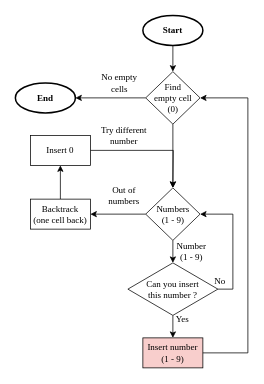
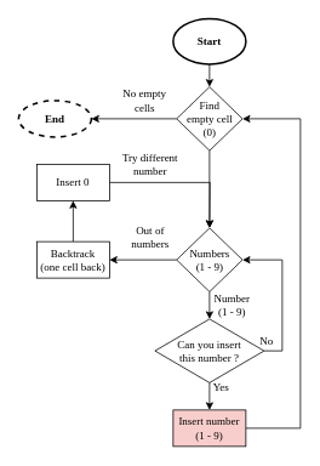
  <mxCell id="0" />
  <mxCell id="1" parent="0" />
- <mxCell id="2" value="Start" style="ellipse;whiteSpace=wrap;html=1;fontFamily=Times New Roman;fontStyle=1;strokeWidth=2;" vertex="1" parent="1"><mxGeometry x="190" y="20" width="80" height="40" as="geometry" /></mxCell>
+ <mxCell id="2" value="Start" style="ellipse;whiteSpace=wrap;html=1;fontFamily=Times New Roman;fontStyle=1;strokeWidth=2;" vertex="1" parent="1"><mxGeometry x="190" y="20" width="80" height="50" as="geometry" /></mxCell>
  <mxCell id="3" value="Insert number&lt;div&gt;(1 - 9)&lt;/div&gt;" style="rounded=0;whiteSpace=wrap;html=1;fontFamily=Times New Roman;fillColor=#f8cecc;" vertex="1" parent="1"><mxGeometry x="190" y="450" width="80" height="40" as="geometry" /></mxCell>
  <mxCell id="4" style="edgeStyle=orthogonalEdgeStyle;rounded=0;orthogonalLoop=1;jettySize=auto;html=1;exitX=0.5;exitY=1;exitDx=0;exitDy=0;entryX=0.5;entryY=0;entryDx=0;entryDy=0;" edge="1" parent="1" source="5" target="8"><mxGeometry relative="1" as="geometry" /></mxCell>
  <mxCell id="5" value="&lt;font face=&quot;Times New Roman&quot;&gt;Numbers&lt;/font&gt;&lt;div&gt;&lt;font face=&quot;Times New Roman&quot;&gt;(1 - 9)&lt;/font&gt;&lt;/div&gt;" style="rhombus;whiteSpace=wrap;html=1;" vertex="1" parent="1"><mxGeometry x="193.75" y="250" width="72.5" height="70" as="geometry" /></mxCell>
  <mxCell id="6" style="edgeStyle=orthogonalEdgeStyle;rounded=0;orthogonalLoop=1;jettySize=auto;html=1;exitX=0.5;exitY=1;exitDx=0;exitDy=0;entryX=0.5;entryY=0;entryDx=0;entryDy=0;" edge="1" parent="1" source="8" target="3"><mxGeometry relative="1" as="geometry" /></mxCell>
  <mxCell id="7" style="edgeStyle=orthogonalEdgeStyle;rounded=0;orthogonalLoop=1;jettySize=auto;html=1;exitX=1;exitY=0.5;exitDx=0;exitDy=0;entryX=1;entryY=0.5;entryDx=0;entryDy=0;" edge="1" parent="1" source="8" target="5"><mxGeometry relative="1" as="geometry" /></mxCell>
  <mxCell id="8" value="Can you insert&lt;br&gt;this number ?" style="rhombus;whiteSpace=wrap;html=1;fontFamily=Times New Roman;" vertex="1" parent="1"><mxGeometry x="170" y="350" width="120" height="70" as="geometry" /></mxCell>
  <mxCell id="9" value="" style="endArrow=classic;html=1;rounded=0;exitX=0.5;exitY=1;exitDx=0;exitDy=0;entryX=0.5;entryY=0;entryDx=0;entryDy=0;" edge="1" parent="1" source="2" target="24"><mxGeometry width="50" height="50" relative="1" as="geometry"><mxPoint x="313.75" y="70" as="sourcePoint" /><mxPoint x="233.75" y="80" as="targetPoint" /></mxGeometry></mxCell>
  <mxCell id="10" value="" style="endArrow=classic;html=1;rounded=0;exitX=0.5;exitY=1;exitDx=0;exitDy=0;entryX=0.5;entryY=0;entryDx=0;entryDy=0;" edge="1" parent="1" source="24" target="5"><mxGeometry width="50" height="50" relative="1" as="geometry"><mxPoint x="230" y="150" as="sourcePoint" /><mxPoint x="229.71" y="270" as="targetPoint" /></mxGeometry></mxCell>
  <mxCell id="11" value="Yes" style="text;html=1;align=center;verticalAlign=middle;whiteSpace=wrap;rounded=0;fontFamily=Times New Roman;" vertex="1" parent="1"><mxGeometry x="230" y="420" width="26.25" height="10" as="geometry" /></mxCell>
  <mxCell id="12" value="No" style="text;html=1;align=center;verticalAlign=middle;whiteSpace=wrap;rounded=0;fontFamily=Times New Roman;" vertex="1" parent="1"><mxGeometry x="280" y="370" width="26.25" height="10" as="geometry" /></mxCell>
  <mxCell id="13" value="" style="endArrow=classic;html=1;rounded=0;exitX=0;exitY=0.5;exitDx=0;exitDy=0;entryX=1;entryY=0.5;entryDx=0;entryDy=0;" edge="1" parent="1" source="5" target="16"><mxGeometry width="50" height="50" relative="1" as="geometry"><mxPoint x="60" y="360" as="sourcePoint" /><mxPoint x="150" y="290" as="targetPoint" /></mxGeometry></mxCell>
  <mxCell id="14" value="Number (1 - 9)" style="text;html=1;align=center;verticalAlign=middle;whiteSpace=wrap;rounded=0;fontFamily=Times New Roman;" vertex="1" parent="1"><mxGeometry x="230" y="330" width="50" height="10" as="geometry" /></mxCell>
  <mxCell id="15" style="edgeStyle=orthogonalEdgeStyle;rounded=0;orthogonalLoop=1;jettySize=auto;html=1;exitX=0.5;exitY=0;exitDx=0;exitDy=0;entryX=0.5;entryY=1;entryDx=0;entryDy=0;" edge="1" parent="1" source="16" target="19"><mxGeometry relative="1" as="geometry" /></mxCell>
  <mxCell id="16" value="Backtrack&lt;div&gt;(one cell back)&lt;/div&gt;" style="rounded=0;whiteSpace=wrap;html=1;fontFamily=Times New Roman;" vertex="1" parent="1"><mxGeometry x="40" y="265" width="80" height="40" as="geometry" /></mxCell>
  <mxCell id="17" value="Out of numbers" style="text;html=1;align=center;verticalAlign=middle;whiteSpace=wrap;rounded=0;fontFamily=Times New Roman;" vertex="1" parent="1"><mxGeometry x="140" y="250" width="50" height="20" as="geometry" /></mxCell>
  <mxCell id="18" style="edgeStyle=orthogonalEdgeStyle;rounded=0;orthogonalLoop=1;jettySize=auto;html=1;exitX=1;exitY=0.5;exitDx=0;exitDy=0;" edge="1" parent="1" source="19"><mxGeometry relative="1" as="geometry"><mxPoint x="230" y="250" as="targetPoint" /></mxGeometry></mxCell>
  <mxCell id="19" value="Insert 0" style="rounded=0;whiteSpace=wrap;html=1;fontFamily=Times New Roman;" vertex="1" parent="1"><mxGeometry x="40" y="180" width="80" height="40" as="geometry" /></mxCell>
  <mxCell id="20" value="Try different number" style="text;html=1;align=center;verticalAlign=middle;whiteSpace=wrap;rounded=0;fontFamily=Times New Roman;" vertex="1" parent="1"><mxGeometry x="130" y="170" width="70" height="20" as="geometry" /></mxCell>
  <mxCell id="21" value="" style="endArrow=classic;html=1;rounded=0;exitX=0;exitY=0.5;exitDx=0;exitDy=0;entryX=1;entryY=0.5;entryDx=0;entryDy=0;" edge="1" parent="1" source="24" target="22"><mxGeometry width="50" height="50" relative="1" as="geometry"><mxPoint x="190" y="130" as="sourcePoint" /><mxPoint x="140" y="100" as="targetPoint" /></mxGeometry></mxCell>
- <mxCell id="22" value="End" style="ellipse;whiteSpace=wrap;html=1;fontFamily=Times New Roman;fontStyle=1;strokeWidth=2;" vertex="1" parent="1"><mxGeometry x="20" y="110" width="80" height="40" as="geometry" /></mxCell>
+ <mxCell id="22" value="End" style="ellipse;whiteSpace=wrap;html=1;fontFamily=Times New Roman;fontStyle=1;strokeWidth=2;dashed=1;" vertex="1" parent="1"><mxGeometry x="20" y="110" width="80" height="40" as="geometry" /></mxCell>
  <mxCell id="23" value="No empty cells" style="text;html=1;align=center;verticalAlign=middle;whiteSpace=wrap;rounded=0;fontFamily=Times New Roman;" vertex="1" parent="1"><mxGeometry x="123.75" y="100" width="70" height="20" as="geometry" /></mxCell>
  <mxCell id="24" value="&lt;span style=&quot;font-family: &amp;quot;Times New Roman&amp;quot;;&quot;&gt;Find&lt;/span&gt;&lt;div&gt;&lt;span style=&quot;font-family: &amp;quot;Times New Roman&amp;quot;;&quot;&gt;empty&amp;nbsp;&lt;/span&gt;&lt;span style=&quot;font-family: &amp;quot;Times New Roman&amp;quot;; background-color: initial;&quot;&gt;cell&lt;/span&gt;&lt;/div&gt;&lt;div&gt;&lt;span style=&quot;font-family: &amp;quot;Times New Roman&amp;quot;; background-color: initial;&quot;&gt;(0)&lt;/span&gt;&lt;/div&gt;" style="rhombus;whiteSpace=wrap;html=1;" vertex="1" parent="1"><mxGeometry x="193.75" y="95" width="72.5" height="70" as="geometry" /></mxCell>
  <mxCell id="25" value="" style="endArrow=classic;html=1;rounded=0;exitX=1;exitY=0.5;exitDx=0;exitDy=0;entryX=1;entryY=0.5;entryDx=0;entryDy=0;" edge="1" parent="1" source="3" target="24"><mxGeometry width="50" height="50" relative="1" as="geometry"><mxPoint x="290" y="470" as="sourcePoint" /><mxPoint x="340" y="420" as="targetPoint" /><Array as="points"><mxPoint x="330" y="470" /><mxPoint x="330" y="130" /></Array></mxGeometry></mxCell>
